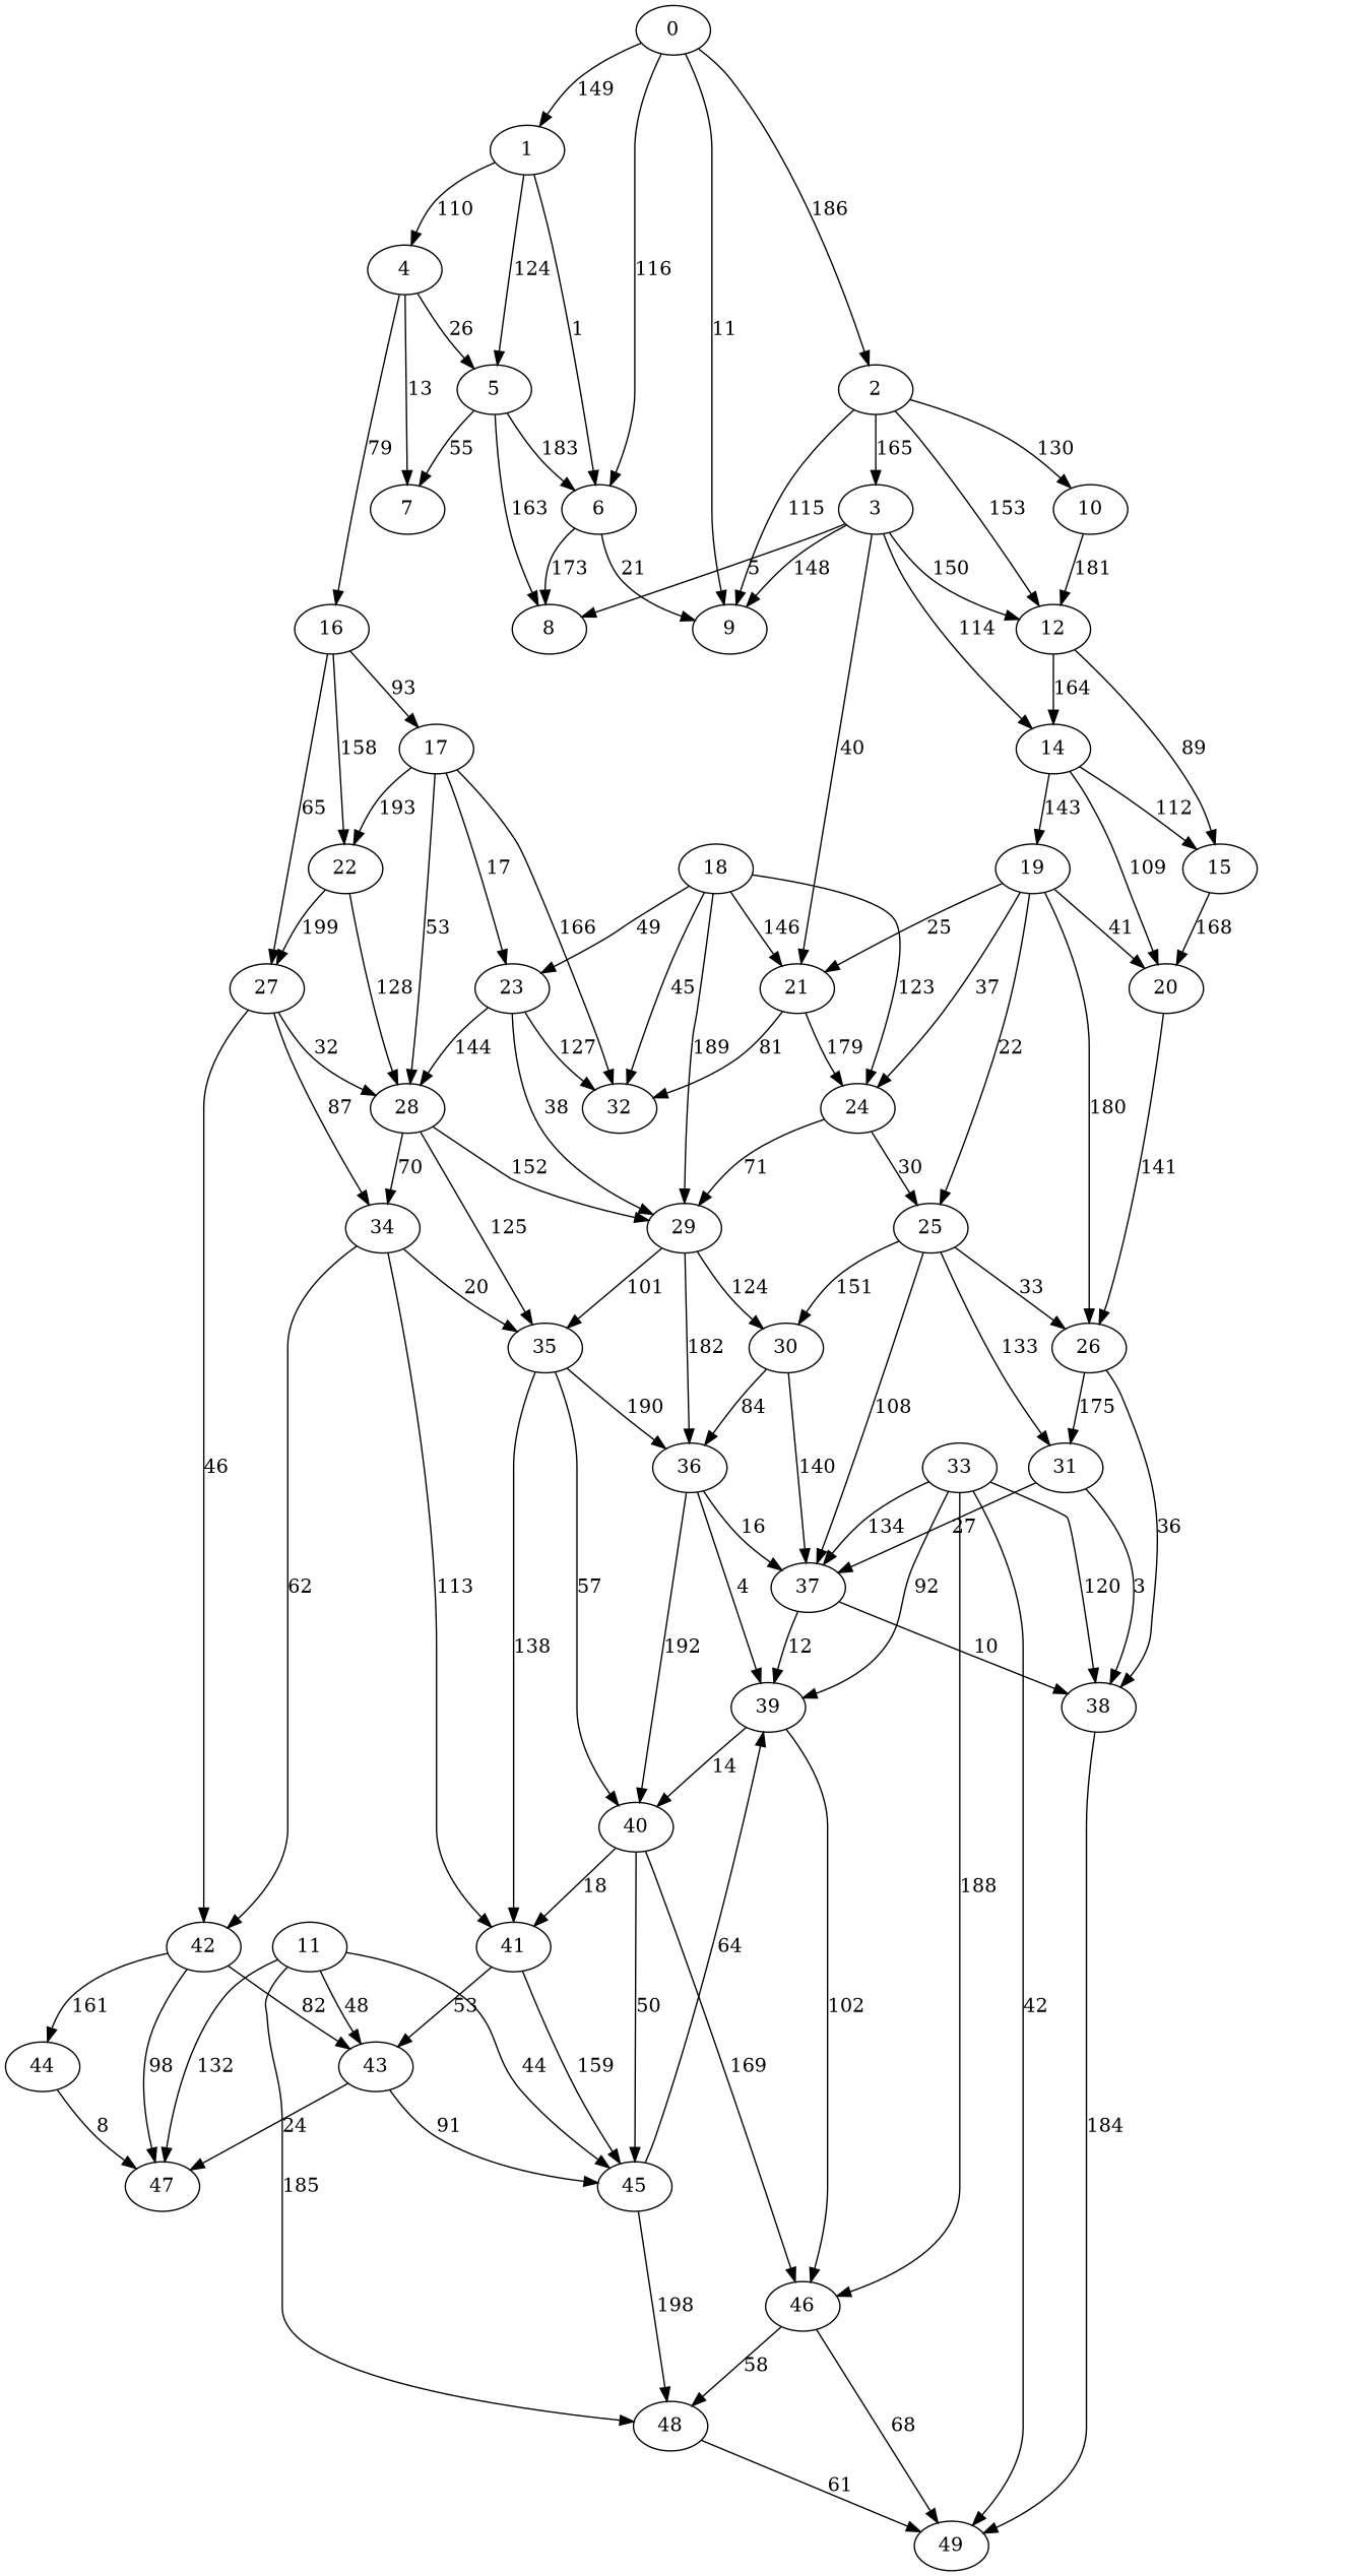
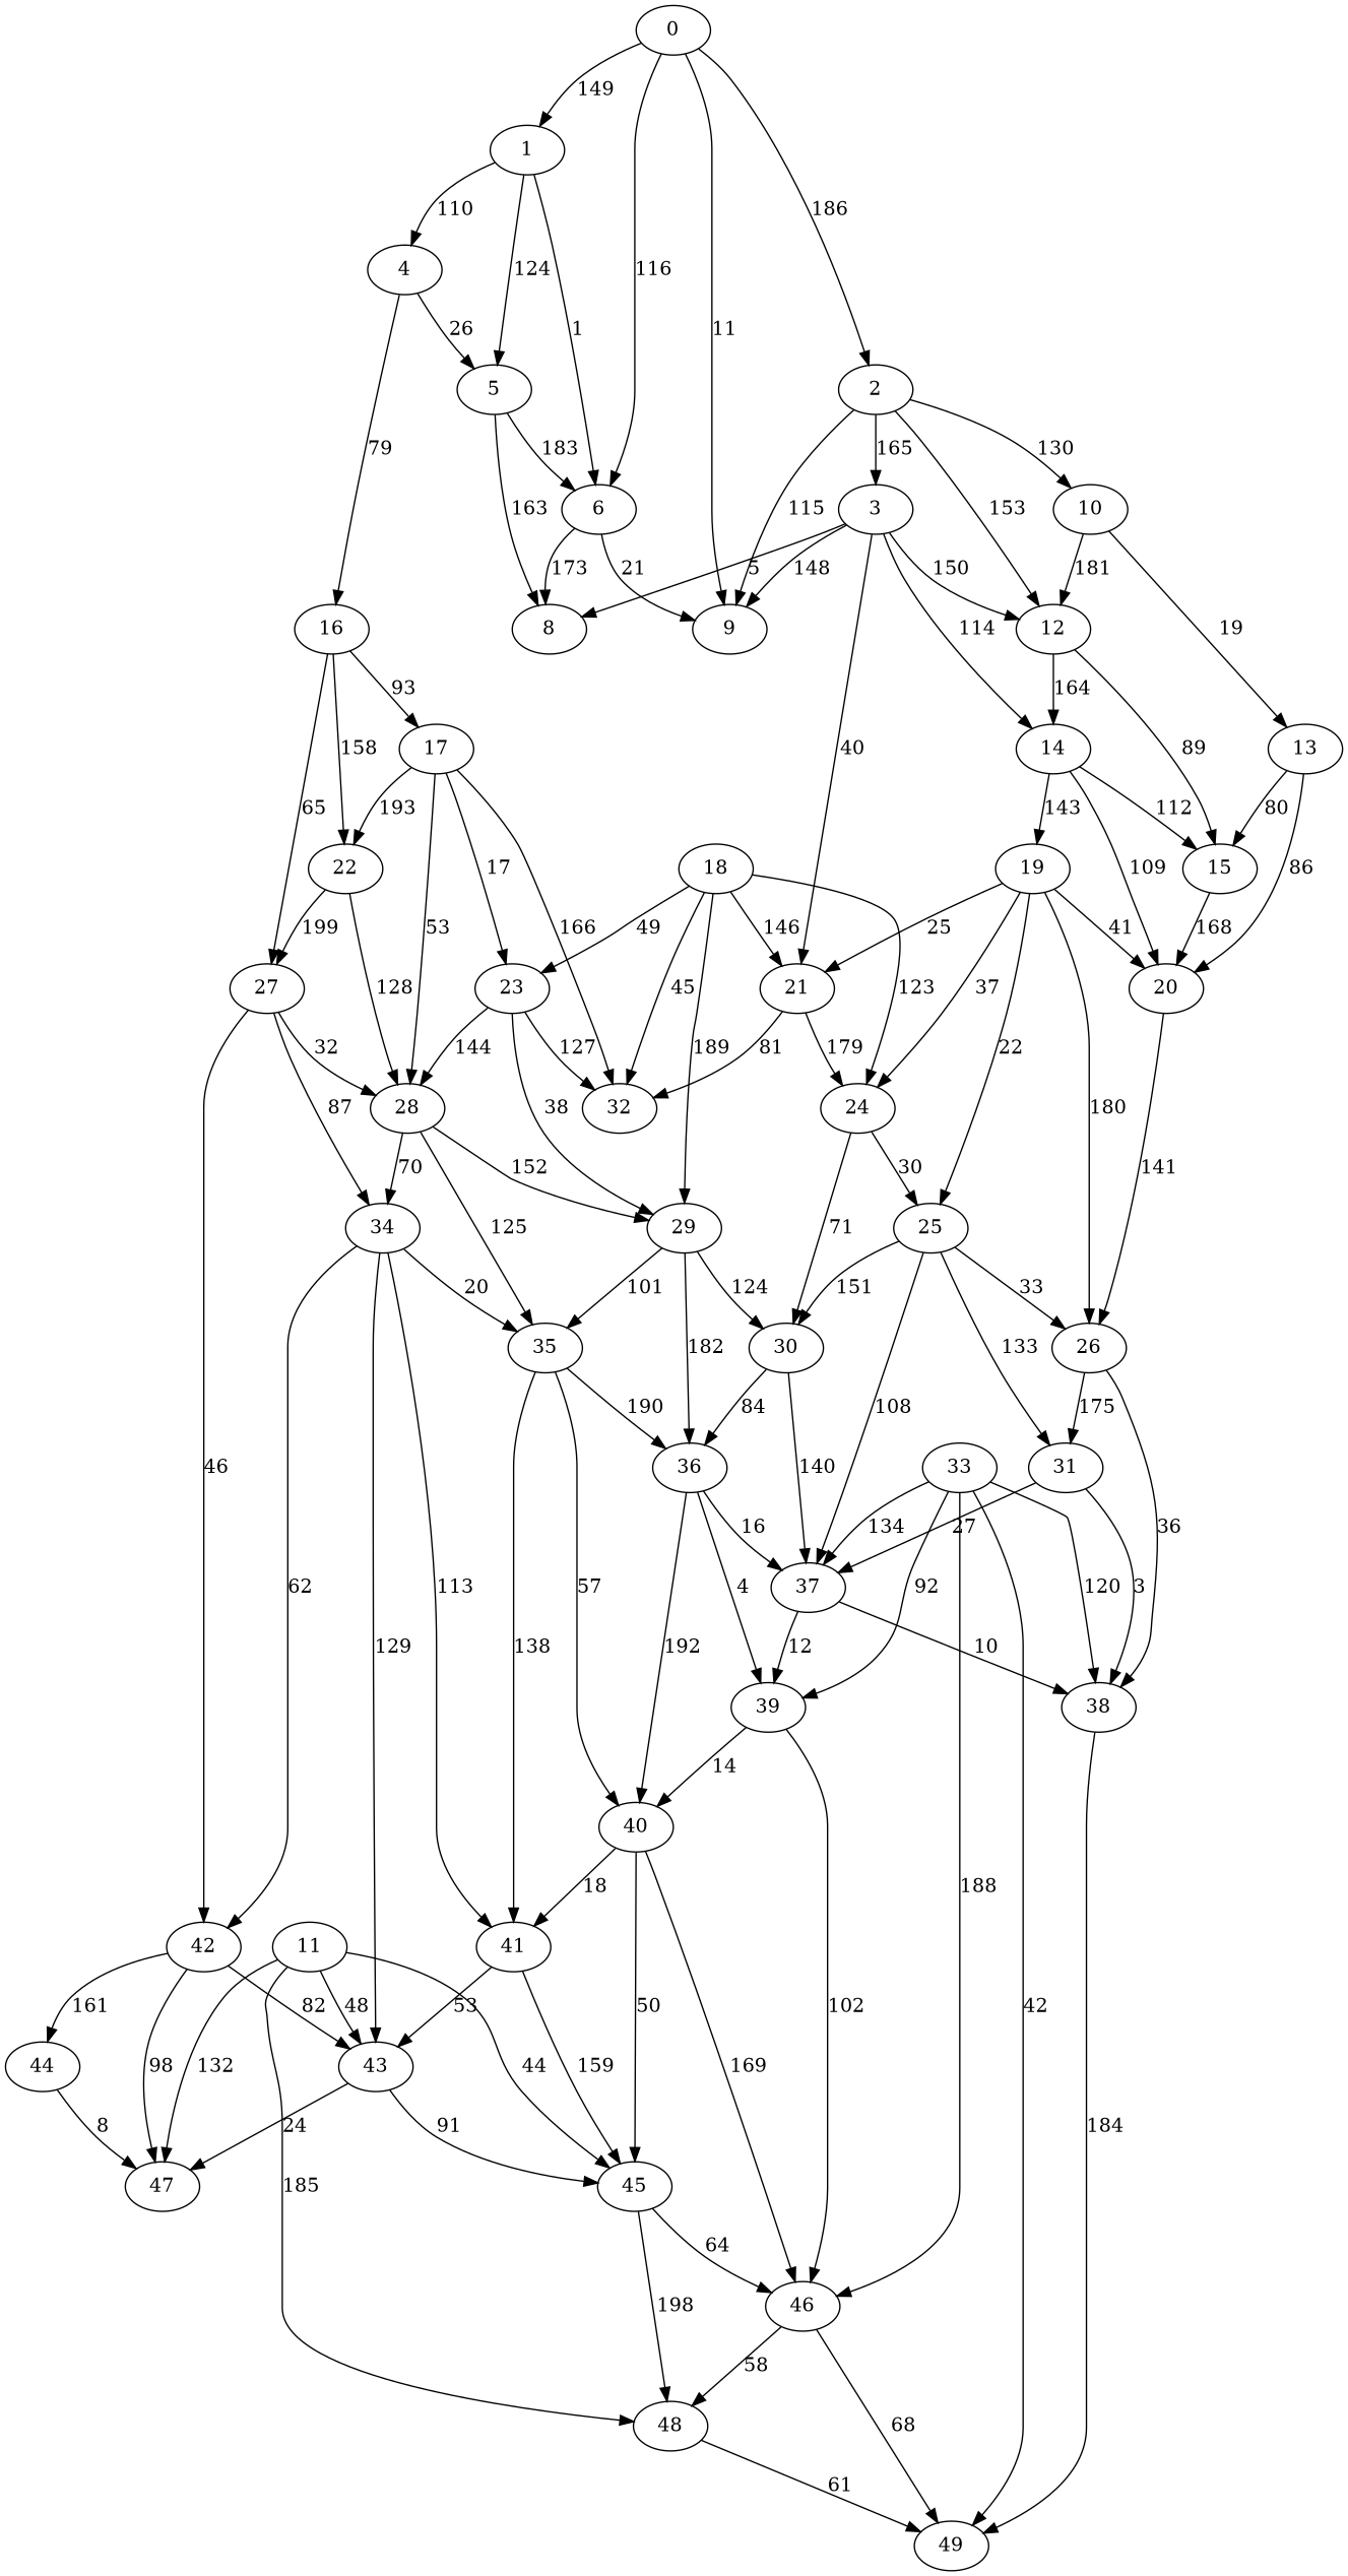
  digraph {
    0
    1
    2
    6
    9
    4
    5
    3
    12
    10
    8
-   7
    16
    14
    21
    15
+   13
    17
    22
    27
    20
    19
    32
    24
    26
    25
    29
    23
    28
    34
    42
    11
    47
    43
    45
    48
    46
    49
    31
    38
    30
    37
    35
    41
    44
    36
    40
    18
    39
    33
    0 -> 1 [label=149]
    0 -> 2 [label=186]
    0 -> 6 [label=116]
    0 -> 9 [label=11]
    1 -> 6 [label=1]
    1 -> 4 [label=110]
    1 -> 5 [label=124]
    2 -> 9 [label=115]
    2 -> 3 [label=165]
    2 -> 12 [label=153]
    2 -> 10 [label=130]
    6 -> 9 [label=21]
    6 -> 8 [label=173]
    4 -> 5 [label=26]
-   4 -> 7 [label=13]
    4 -> 16 [label=79]
    5 -> 6 [label=183]
    5 -> 8 [label=163]
-   5 -> 7 [label=55]
    3 -> 9 [label=148]
    3 -> 12 [label=150]
    3 -> 8 [label=5]
    3 -> 14 [label=114]
    3 -> 21 [label=40]
    12 -> 14 [label=164]
    12 -> 15 [label=89]
    10 -> 12 [label=181]
+   10 -> 13 [label=19]
    16 -> 17 [label=93]
    16 -> 22 [label=158]
    16 -> 27 [label=65]
    14 -> 15 [label=112]
    14 -> 20 [label=109]
    14 -> 19 [label=143]
    21 -> 32 [label=81]
    21 -> 24 [label=179]
    15 -> 20 [label=168]
+   13 -> 15 [label=80]
+   13 -> 20 [label=86]
    17 -> 22 [label=193]
    17 -> 32 [label=166]
    17 -> 23 [label=17]
    17 -> 28 [label=53]
    22 -> 27 [label=199]
    22 -> 28 [label=128]
    27 -> 28 [label=32]
    27 -> 34 [label=87]
    27 -> 42 [label=46]
    20 -> 26 [label=141]
    19 -> 21 [label=25]
    19 -> 20 [label=41]
    19 -> 24 [label=37]
    19 -> 26 [label=180]
    19 -> 25 [label=22]
    24 -> 25 [label=30]
-   24 -> 29 [label=71]
+   24 -> 30 [label=71]
    26 -> 31 [label=175]
    26 -> 38 [label=36]
    25 -> 26 [label=33]
    25 -> 31 [label=133]
    25 -> 30 [label=151]
    25 -> 37 [label=108]
    29 -> 30 [label=124]
    29 -> 35 [label=101]
    29 -> 36 [label=182]
    23 -> 32 [label=127]
    23 -> 29 [label=38]
    23 -> 28 [label=144]
    28 -> 29 [label=152]
    28 -> 34 [label=70]
    28 -> 35 [label=125]
    34 -> 42 [label=62]
+   34 -> 43 [label=129]
    34 -> 35 [label=20]
    34 -> 41 [label=113]
    42 -> 47 [label=98]
    42 -> 43 [label=82]
    42 -> 44 [label=161]
    11 -> 47 [label=132]
    11 -> 43 [label=48]
    11 -> 45 [label=44]
    11 -> 48 [label=185]
    43 -> 47 [label=24]
    43 -> 45 [label=91]
    45 -> 48 [label=198]
-   45 -> 39 [label=64]
+   45 -> 46 [label=64]
    48 -> 49 [label=61]
    46 -> 48 [label=58]
    46 -> 49 [label=68]
    31 -> 38 [label=3]
    31 -> 37 [label=27]
    38 -> 49 [label=184]
    30 -> 37 [label=140]
    30 -> 36 [label=84]
    37 -> 38 [label=10]
    37 -> 39 [label=12]
    35 -> 41 [label=138]
    35 -> 36 [label=190]
    35 -> 40 [label=57]
    41 -> 43 [label=53]
    41 -> 45 [label=159]
    44 -> 47 [label=8]
    36 -> 37 [label=16]
    36 -> 40 [label=192]
    36 -> 39 [label=4]
    40 -> 45 [label=50]
    40 -> 46 [label=169]
    40 -> 41 [label=18]
    18 -> 21 [label=146]
    18 -> 32 [label=45]
    18 -> 24 [label=123]
    18 -> 29 [label=189]
    18 -> 23 [label=49]
    39 -> 46 [label=102]
    39 -> 40 [label=14]
    33 -> 46 [label=188]
    33 -> 49 [label=42]
    33 -> 38 [label=120]
    33 -> 37 [label=134]
    33 -> 39 [label=92]
  }
